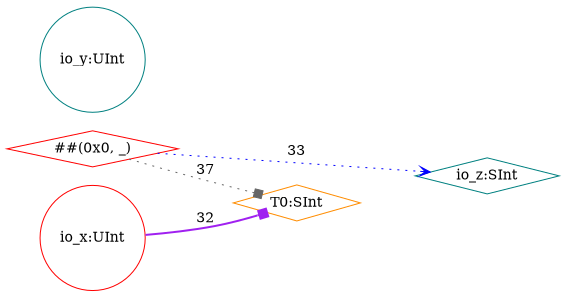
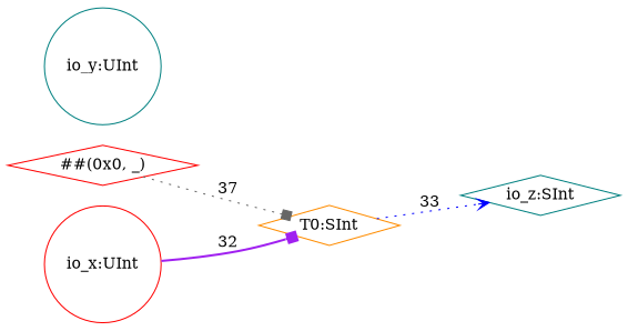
  digraph {
    rankdir=LR
    node [color=teal shape=diamond]
    edge [arrowhead=box style=dotted]
    n1 [label="io_z:SInt"]
    n2 [color=darkorange label="T0:SInt"]
    n3 [color=red label="##(0x0, _)"]
    n4 [color=red label="io_x:UInt" shape=circle]
    n5 [label="io_y:UInt" shape=circle]
-   n3 -> n1 [arrowhead=vee color=blue label=33]
+   n2 -> n1 [arrowhead=vee color=blue label=33]
    n3 -> n2 [color=gray40 label=37]
    n4 -> n2 [color=purple label=32 style=bold]
  }
